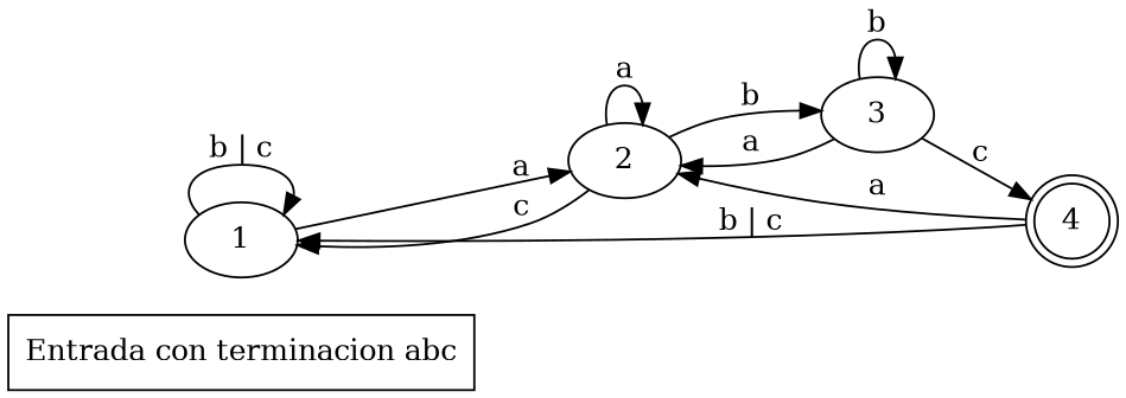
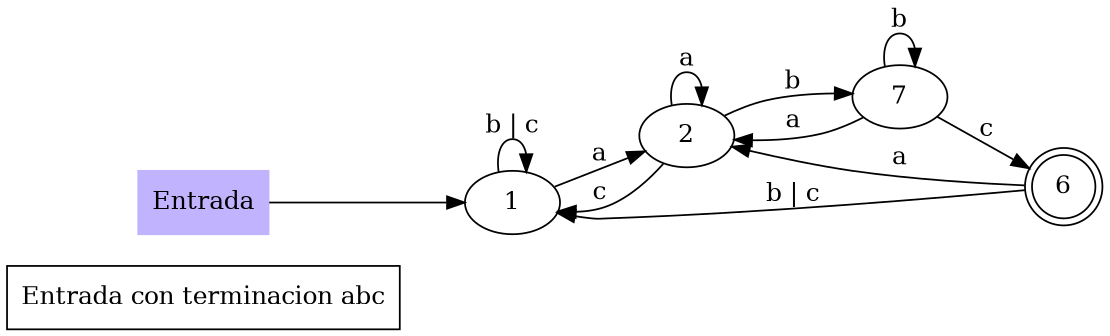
  digraph {
    rankdir=LR
    n1 [label="Entrada con terminacion abc" shape=box]
+   Entrada [color=".7 .3 1.0" shape=box style=filled]
    1
    2
-   3
-   4 [shape=doublecircle]
+   3 [label=7]
+   4 [shape=doublecircle label=6]
+   Entrada -> 1
    1 -> 1 [label="b | c"]
    1 -> 2 [label=a]
    2 -> 1 [label=c]
    2 -> 2 [label=a]
    2 -> 3 [label=b]
    3 -> 2 [label=a]
    3 -> 3 [label=b]
    3 -> 4 [label=c]
    4 -> 1 [label="b | c"]
    4 -> 2 [label=a]
  }
